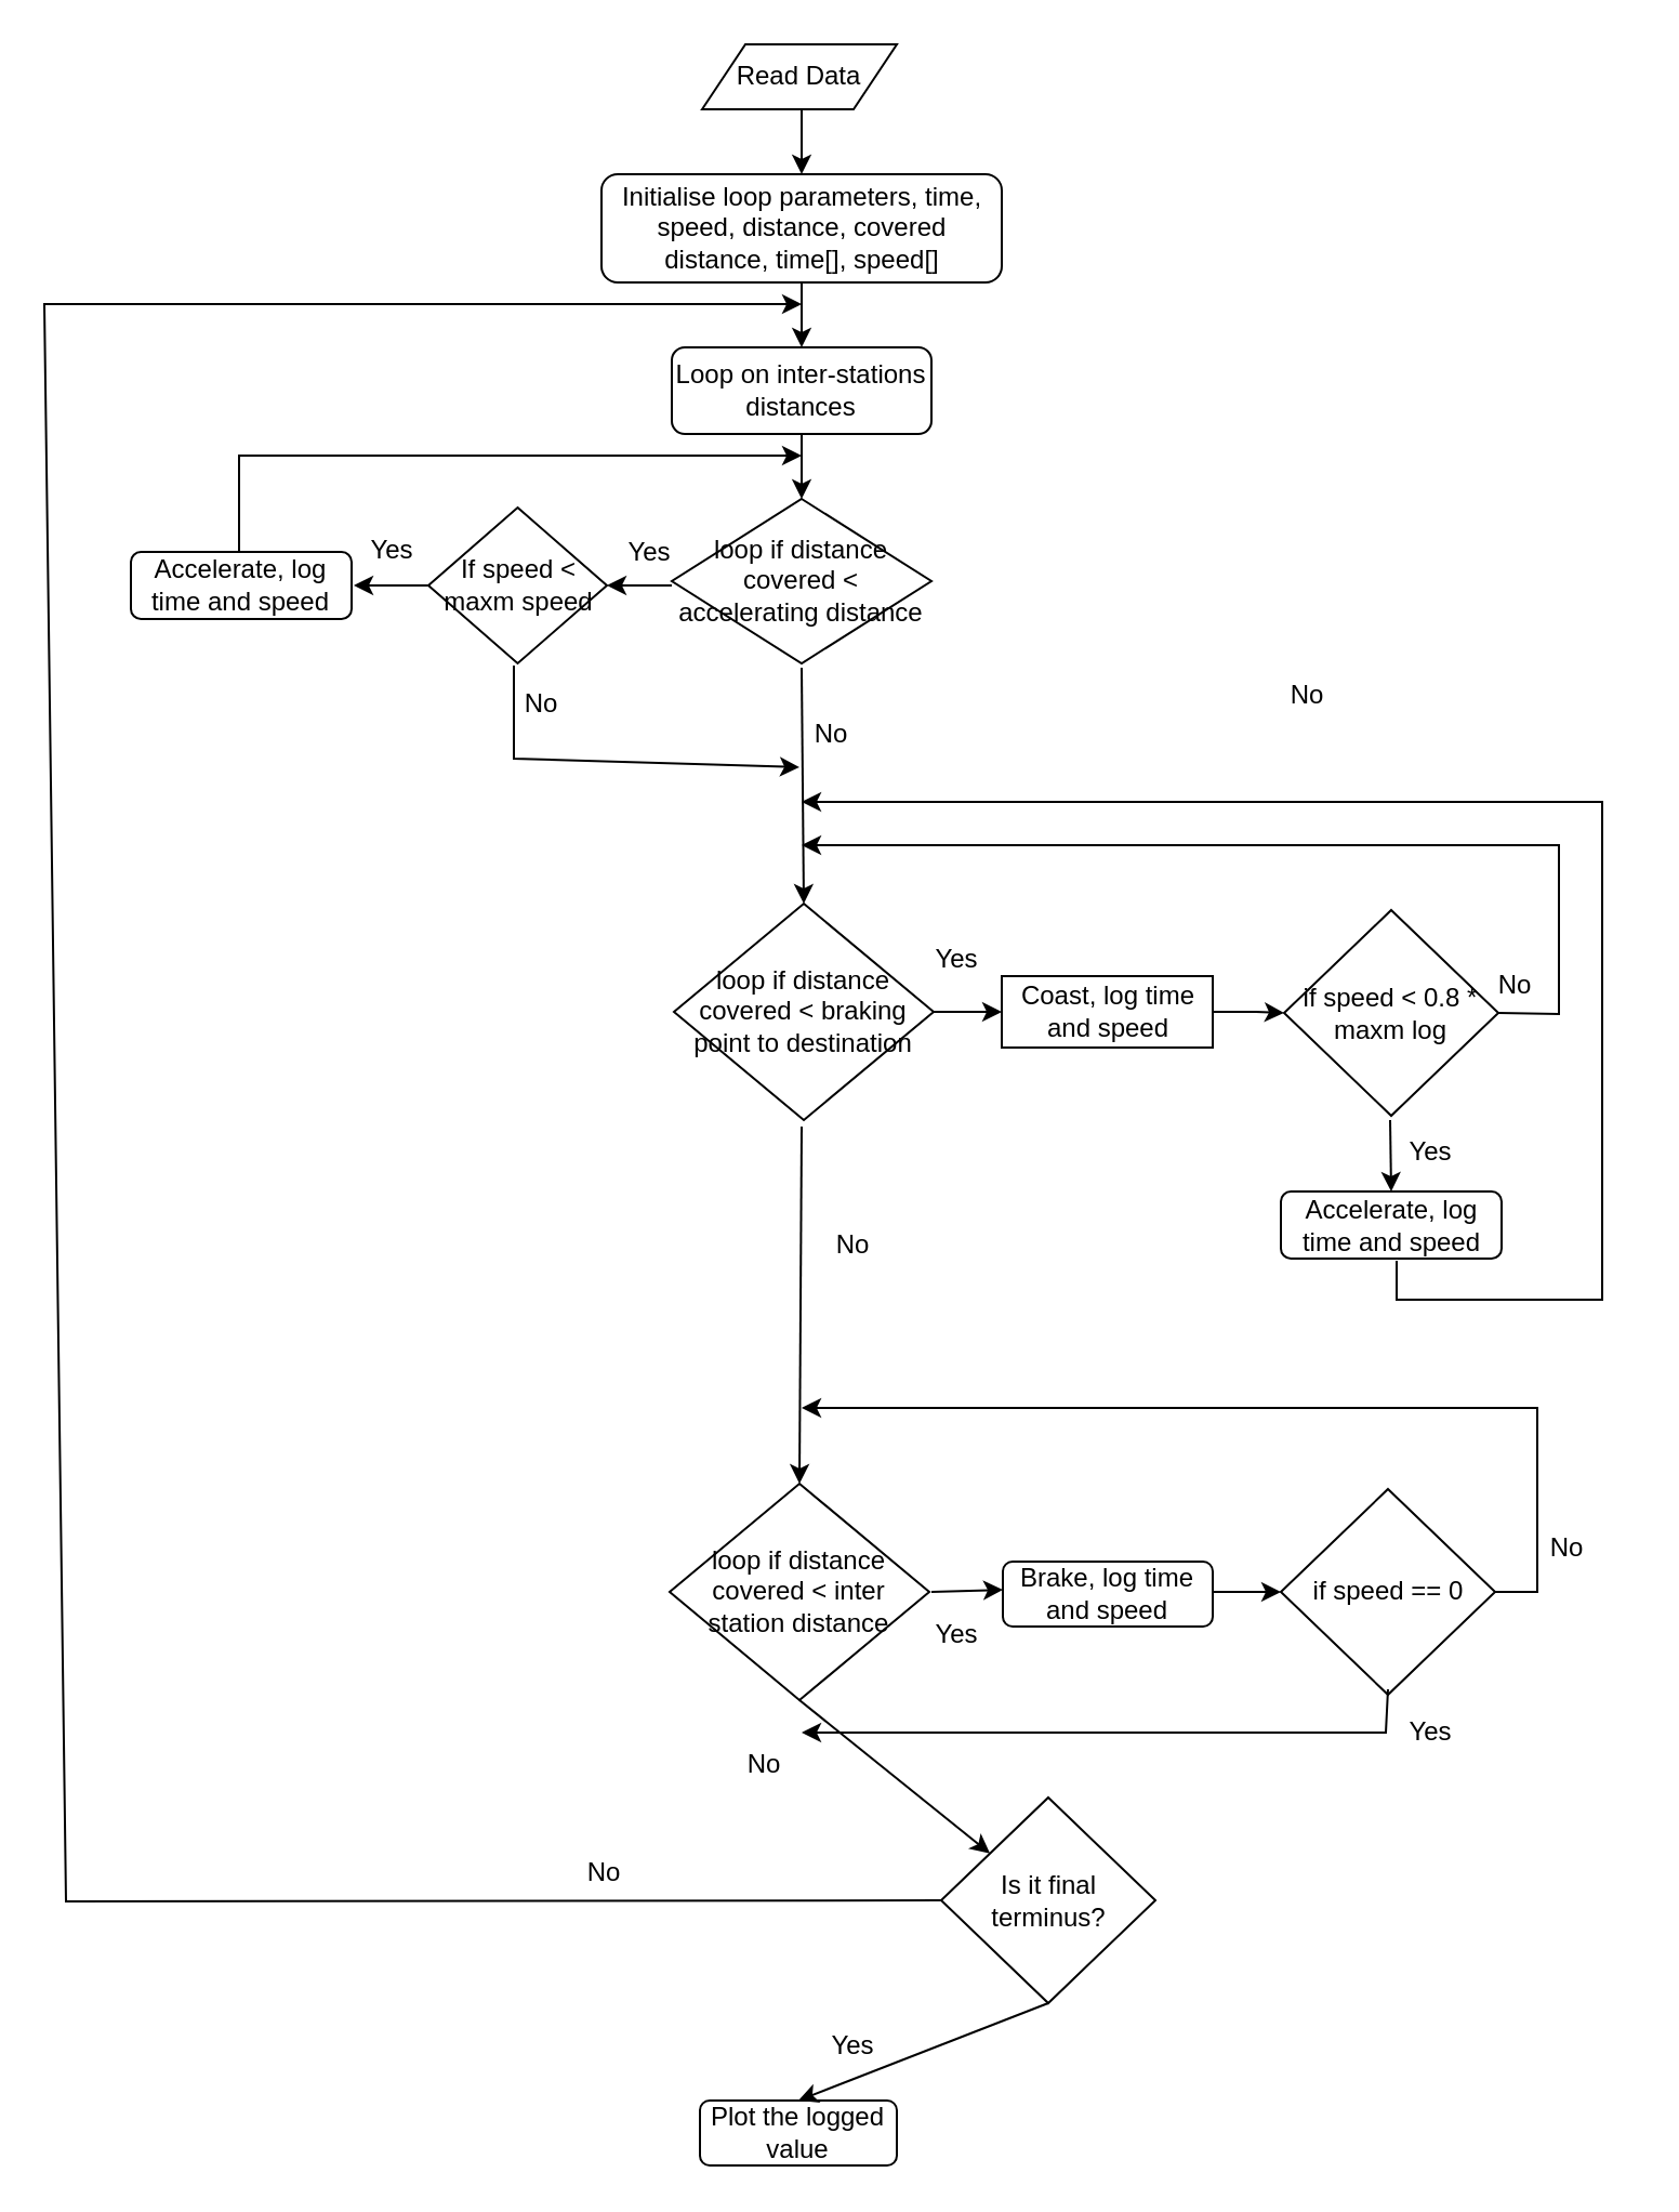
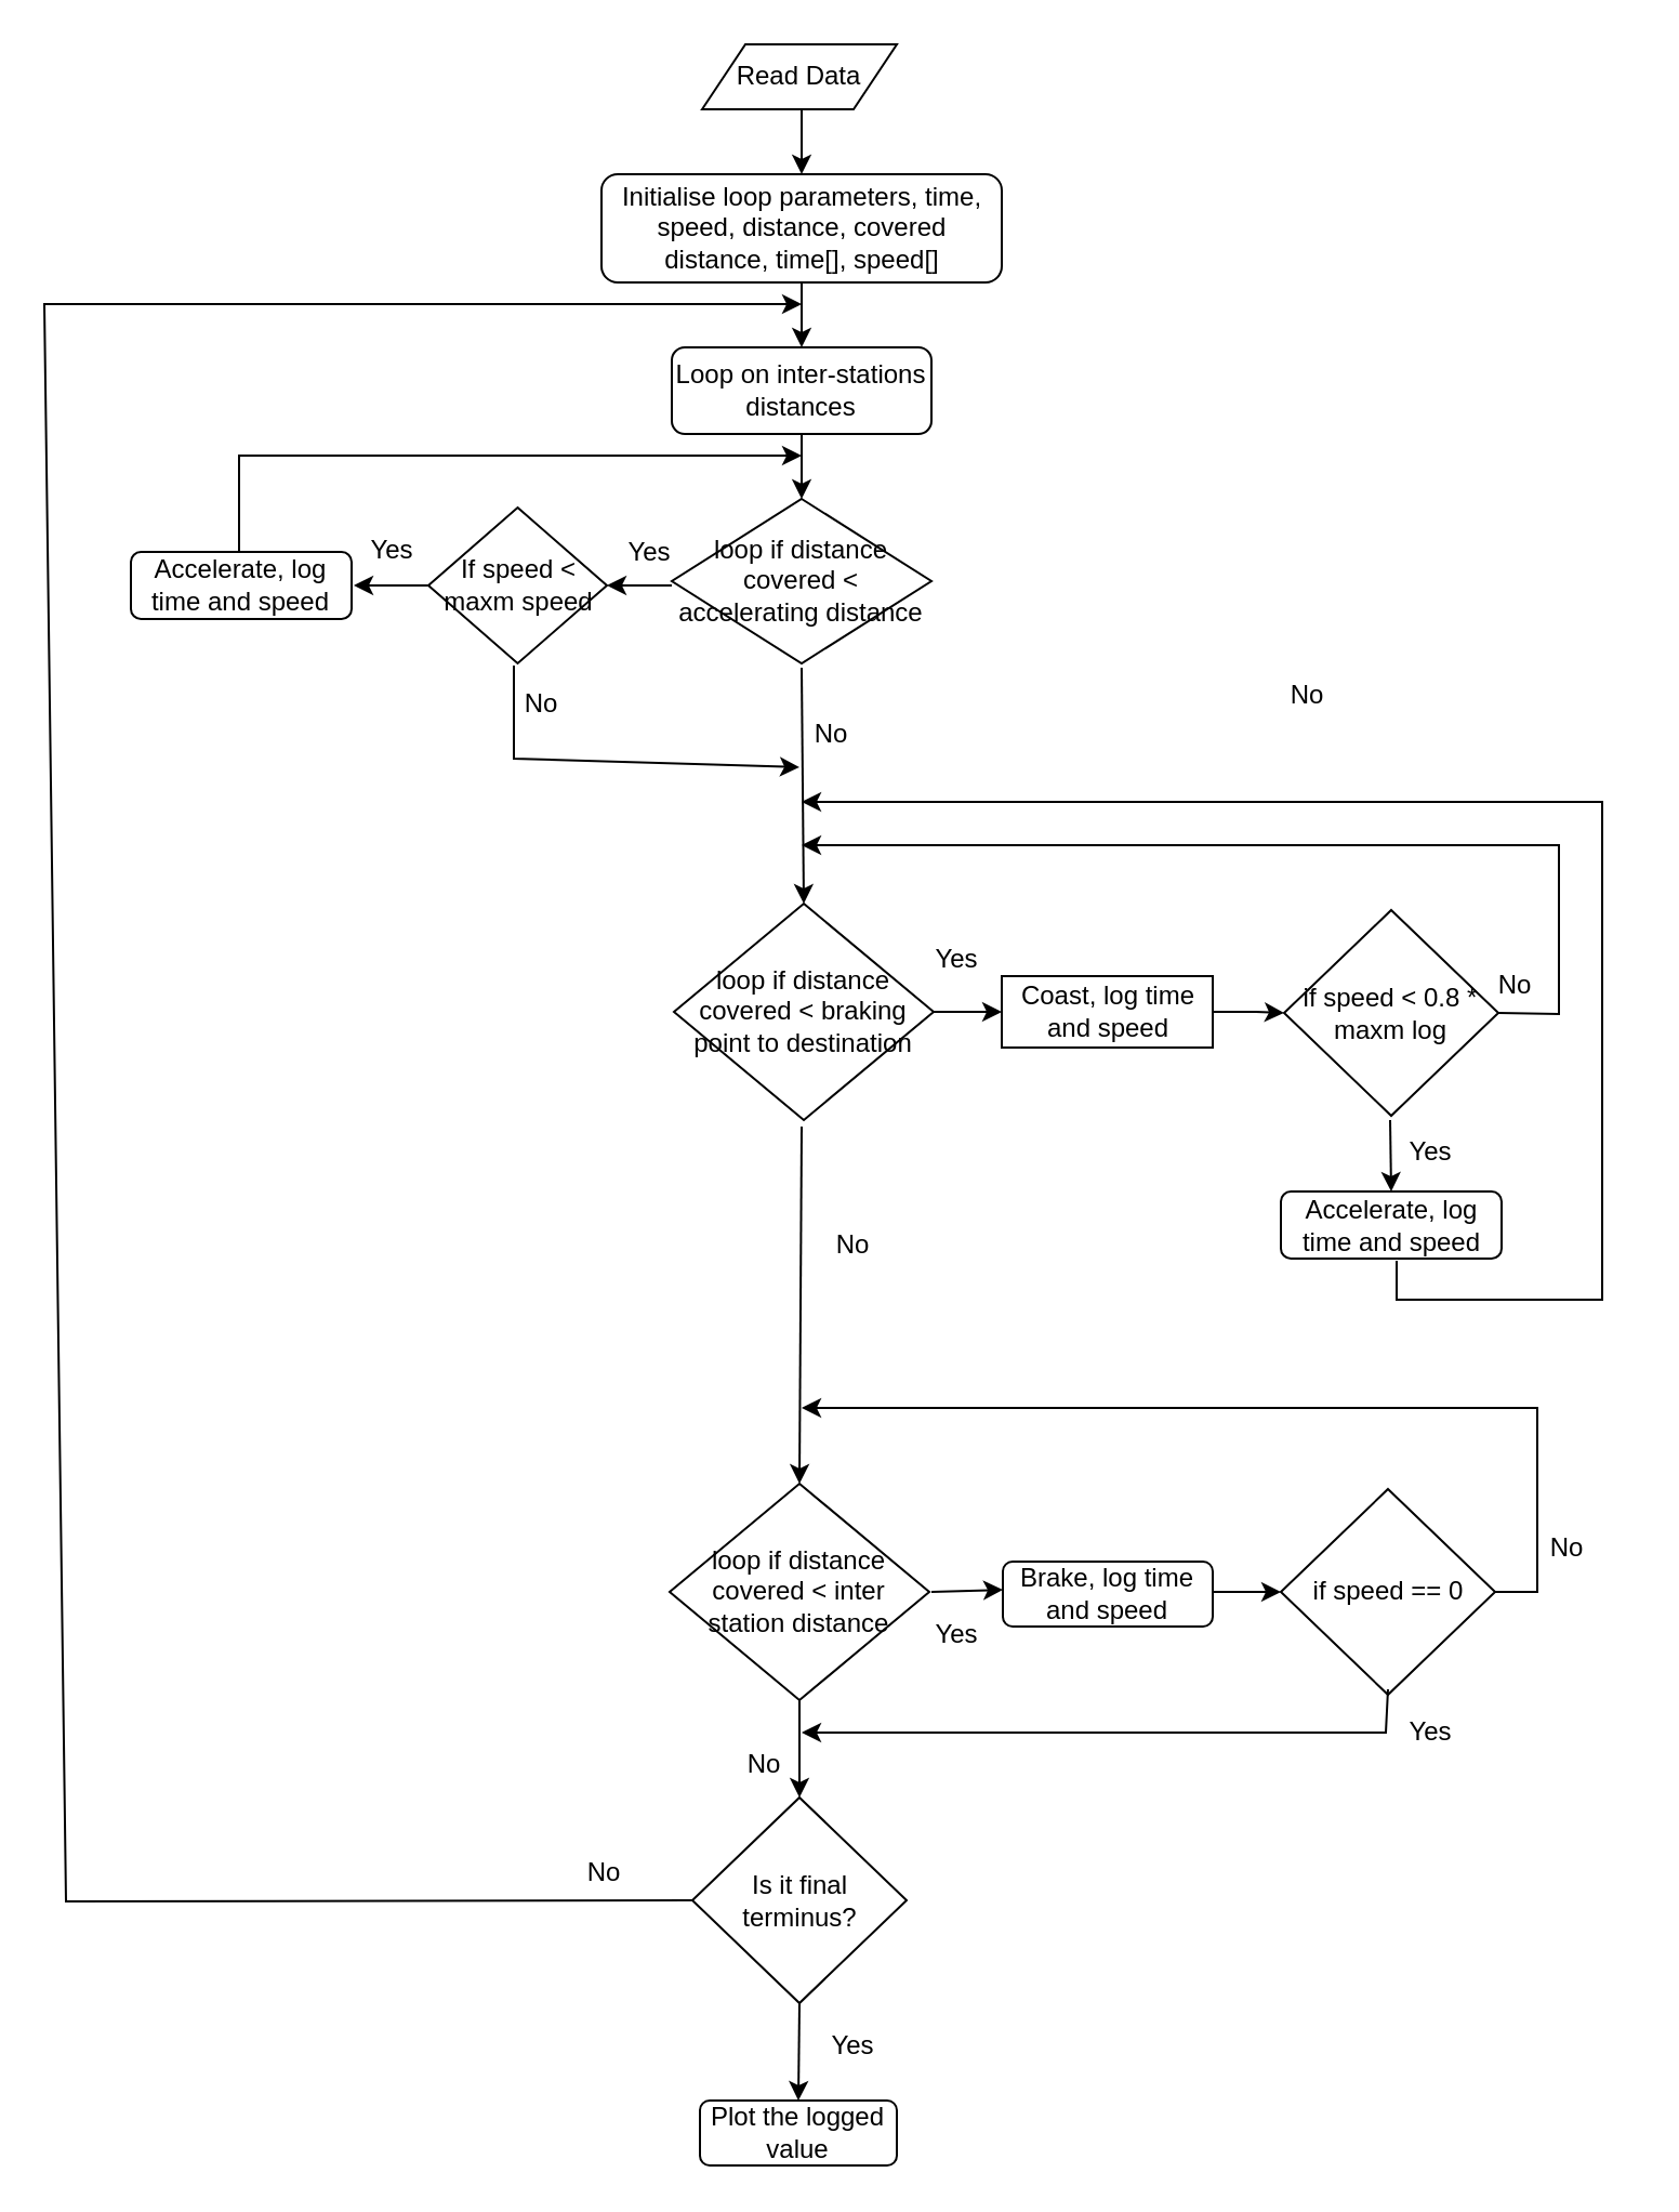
  <mxCell id="0" />
  <mxCell id="1" parent="0" />
  <mxCell id="2" value="" style="endArrow=classic;html=1;rounded=0;exitX=0.5;exitY=1;exitDx=0;exitDy=0;" parent="1" edge="1"><mxGeometry width="50" height="50" relative="1" as="geometry"><mxPoint x="370" y="50" as="sourcePoint" /><mxPoint x="370" y="80" as="targetPoint" /></mxGeometry></mxCell>
  <mxCell id="3" style="edgeStyle=orthogonalEdgeStyle;rounded=0;orthogonalLoop=1;jettySize=auto;html=1;" parent="1" source="4" edge="1"><mxGeometry relative="1" as="geometry"><mxPoint x="370" y="160" as="targetPoint" /></mxGeometry></mxCell>
  <mxCell id="4" value="Initialise loop parameters, time, speed, distance, covered distance, time[], speed[]" style="rounded=1;whiteSpace=wrap;html=1;" parent="1" vertex="1"><mxGeometry x="277.5" y="80" width="185" height="50" as="geometry" /></mxCell>
  <mxCell id="5" style="edgeStyle=orthogonalEdgeStyle;rounded=0;orthogonalLoop=1;jettySize=auto;html=1;exitX=0.5;exitY=1;exitDx=0;exitDy=0;" parent="1" source="6" edge="1"><mxGeometry relative="1" as="geometry"><mxPoint x="370" y="230" as="targetPoint" /></mxGeometry></mxCell>
  <mxCell id="6" value="Loop on inter-stations distances" style="rounded=1;whiteSpace=wrap;html=1;" parent="1" vertex="1"><mxGeometry x="310" y="160" width="120" height="40" as="geometry" /></mxCell>
  <mxCell id="7" value="loop if&amp;nbsp;&lt;span style=&quot;background-color: initial;&quot;&gt;distance covered &amp;lt; accelerating distance&lt;/span&gt;" style="rhombus;whiteSpace=wrap;html=1;" parent="1" vertex="1"><mxGeometry x="310" y="230" width="120" height="76" as="geometry" /></mxCell>
  <mxCell id="8" value="No" style="text;html=1;align=center;verticalAlign=middle;whiteSpace=wrap;rounded=0;" parent="1" vertex="1"><mxGeometry x="354" y="324" width="60" height="30" as="geometry" /></mxCell>
  <mxCell id="9" value="Read Data" style="shape=parallelogram;perimeter=parallelogramPerimeter;whiteSpace=wrap;html=1;fixedSize=1;" parent="1" vertex="1"><mxGeometry x="324" y="20" width="90" height="30" as="geometry" /></mxCell>
  <mxCell id="10" value="Yes" style="text;html=1;align=center;verticalAlign=middle;whiteSpace=wrap;rounded=0;" parent="1" vertex="1"><mxGeometry x="270" y="240" width="60" height="30" as="geometry" /></mxCell>
  <mxCell id="11" value="If speed &amp;lt; maxm speed" style="rhombus;whiteSpace=wrap;html=1;" parent="1" vertex="1"><mxGeometry x="197.5" y="234" width="82.5" height="72" as="geometry" /></mxCell>
  <mxCell id="12" value="Accelerate, log time and speed" style="rounded=1;whiteSpace=wrap;html=1;" parent="1" vertex="1"><mxGeometry x="60" y="254.5" width="102" height="31" as="geometry" /></mxCell>
  <mxCell id="13" value="No" style="text;html=1;align=center;verticalAlign=middle;whiteSpace=wrap;rounded=0;" parent="1" vertex="1"><mxGeometry x="574" y="306" width="60" height="30" as="geometry" /></mxCell>
  <mxCell id="14" value="" style="edgeStyle=orthogonalEdgeStyle;rounded=0;orthogonalLoop=1;jettySize=auto;html=1;" parent="1" source="15" target="17" edge="1"><mxGeometry relative="1" as="geometry" /></mxCell>
  <mxCell id="15" value="loop if&amp;nbsp;&lt;span style=&quot;background-color: initial;&quot;&gt;distance covered &amp;lt; braking point to destination&lt;/span&gt;" style="rhombus;whiteSpace=wrap;html=1;" parent="1" vertex="1"><mxGeometry x="311" y="417" width="120" height="100" as="geometry" /></mxCell>
  <mxCell id="16" value="" style="edgeStyle=orthogonalEdgeStyle;rounded=0;orthogonalLoop=1;jettySize=auto;html=1;" parent="1" source="17" target="19" edge="1"><mxGeometry relative="1" as="geometry" /></mxCell>
  <mxCell id="17" value="Coast, log time and speed" style="whiteSpace=wrap;html=1;" parent="1" vertex="1"><mxGeometry x="462.5" y="450.5" width="97.5" height="33" as="geometry" /></mxCell>
  <mxCell id="18" value="Yes" style="text;html=1;align=center;verticalAlign=middle;whiteSpace=wrap;rounded=0;" parent="1" vertex="1"><mxGeometry x="412" y="428" width="60" height="30" as="geometry" /></mxCell>
  <mxCell id="19" value="if speed &amp;lt; 0.8 * maxm log" style="rhombus;whiteSpace=wrap;html=1;" parent="1" vertex="1"><mxGeometry x="593" y="420" width="99" height="95" as="geometry" /></mxCell>
  <mxCell id="20" value="No" style="text;html=1;align=center;verticalAlign=middle;whiteSpace=wrap;rounded=0;" parent="1" vertex="1"><mxGeometry x="220" y="310" width="60" height="30" as="geometry" /></mxCell>
  <mxCell id="21" value="" style="endArrow=classic;html=1;rounded=0;exitX=1;exitY=0.5;exitDx=0;exitDy=0;" parent="1" source="19" edge="1"><mxGeometry width="50" height="50" relative="1" as="geometry"><mxPoint x="700" y="470" as="sourcePoint" /><mxPoint x="370" y="390" as="targetPoint" /><Array as="points"><mxPoint x="720" y="468" /><mxPoint x="720" y="390" /><mxPoint x="610" y="390" /><mxPoint x="510" y="390" /></Array></mxGeometry></mxCell>
  <mxCell id="22" value="" style="endArrow=classic;html=1;rounded=0;entryX=0.5;entryY=0;entryDx=0;entryDy=0;" parent="1" target="15" edge="1"><mxGeometry width="50" height="50" relative="1" as="geometry"><mxPoint x="370" y="308" as="sourcePoint" /><mxPoint x="420" y="258" as="targetPoint" /></mxGeometry></mxCell>
  <mxCell id="23" value="No" style="text;html=1;align=center;verticalAlign=middle;whiteSpace=wrap;rounded=0;" parent="1" vertex="1"><mxGeometry x="670" y="440" width="60" height="30" as="geometry" /></mxCell>
  <mxCell id="24" value="Accelerate, log time and speed" style="rounded=1;whiteSpace=wrap;html=1;" parent="1" vertex="1"><mxGeometry x="591.5" y="550" width="102" height="31" as="geometry" /></mxCell>
  <mxCell id="25" value="" style="endArrow=classic;html=1;rounded=0;entryX=0.5;entryY=0;entryDx=0;entryDy=0;" parent="1" target="24" edge="1"><mxGeometry width="50" height="50" relative="1" as="geometry"><mxPoint x="642" y="517" as="sourcePoint" /><mxPoint x="640" y="540" as="targetPoint" /></mxGeometry></mxCell>
  <mxCell id="26" value="" style="endArrow=classic;html=1;rounded=0;entryX=1;entryY=0.5;entryDx=0;entryDy=0;" parent="1" target="11" edge="1"><mxGeometry width="50" height="50" relative="1" as="geometry"><mxPoint x="310" y="270" as="sourcePoint" /><mxPoint x="360" y="220" as="targetPoint" /></mxGeometry></mxCell>
  <mxCell id="27" value="" style="endArrow=classic;html=1;rounded=0;" parent="1" edge="1"><mxGeometry width="50" height="50" relative="1" as="geometry"><mxPoint x="110" y="255" as="sourcePoint" /><mxPoint x="370" y="210" as="targetPoint" /><Array as="points"><mxPoint x="110" y="210" /></Array></mxGeometry></mxCell>
  <mxCell id="28" value="Yes" style="text;html=1;align=center;verticalAlign=middle;whiteSpace=wrap;rounded=0;" parent="1" vertex="1"><mxGeometry x="151" y="239" width="60" height="30" as="geometry" /></mxCell>
  <mxCell id="29" value="" style="endArrow=classic;html=1;rounded=0;entryX=1;entryY=0.5;entryDx=0;entryDy=0;exitX=0;exitY=0.5;exitDx=0;exitDy=0;" parent="1" source="11" edge="1"><mxGeometry width="50" height="50" relative="1" as="geometry"><mxPoint x="193" y="270" as="sourcePoint" /><mxPoint x="163" y="270" as="targetPoint" /></mxGeometry></mxCell>
  <mxCell id="30" value="" style="endArrow=classic;html=1;rounded=0;entryX=0.25;entryY=1;entryDx=0;entryDy=0;" parent="1" target="8" edge="1"><mxGeometry width="50" height="50" relative="1" as="geometry"><mxPoint x="237" y="307" as="sourcePoint" /><mxPoint x="287" y="257" as="targetPoint" /><Array as="points"><mxPoint x="237" y="350" /></Array></mxGeometry></mxCell>
  <mxCell id="31" value="" style="endArrow=classic;html=1;rounded=0;" parent="1" edge="1"><mxGeometry width="50" height="50" relative="1" as="geometry"><mxPoint x="645" y="582" as="sourcePoint" /><mxPoint x="370" y="370" as="targetPoint" /><Array as="points"><mxPoint x="645" y="600" /><mxPoint x="740" y="600" /><mxPoint x="740" y="480" /><mxPoint x="740" y="370" /></Array></mxGeometry></mxCell>
  <mxCell id="32" value="loop if&amp;nbsp;&lt;span style=&quot;background-color: initial;&quot;&gt;distance covered &amp;lt; inter station distance&lt;/span&gt;" style="rhombus;whiteSpace=wrap;html=1;" parent="1" vertex="1"><mxGeometry x="309" y="685" width="120" height="100" as="geometry" /></mxCell>
  <mxCell id="33" value="" style="endArrow=classic;html=1;rounded=0;entryX=0.5;entryY=0;entryDx=0;entryDy=0;" parent="1" target="32" edge="1"><mxGeometry width="50" height="50" relative="1" as="geometry"><mxPoint x="370" y="520" as="sourcePoint" /><mxPoint x="420" y="470" as="targetPoint" /></mxGeometry></mxCell>
  <mxCell id="34" value="Brake, log time and speed" style="rounded=1;whiteSpace=wrap;html=1;" parent="1" vertex="1"><mxGeometry x="463" y="721" width="97" height="30" as="geometry" /></mxCell>
  <mxCell id="35" value="" style="endArrow=classic;html=1;rounded=0;entryX=0;entryY=0.5;entryDx=0;entryDy=0;" parent="1" edge="1"><mxGeometry width="50" height="50" relative="1" as="geometry"><mxPoint x="430" y="735" as="sourcePoint" /><mxPoint x="463" y="734" as="targetPoint" /></mxGeometry></mxCell>
  <mxCell id="36" value="if speed == 0" style="rhombus;whiteSpace=wrap;html=1;" parent="1" vertex="1"><mxGeometry x="591.5" y="687.5" width="99" height="95" as="geometry" /></mxCell>
  <mxCell id="37" value="" style="endArrow=classic;html=1;rounded=0;" parent="1" target="36" edge="1"><mxGeometry width="50" height="50" relative="1" as="geometry"><mxPoint x="560" y="735" as="sourcePoint" /><mxPoint x="591.5" y="740" as="targetPoint" /></mxGeometry></mxCell>
  <mxCell id="38" value="" style="endArrow=classic;html=1;rounded=0;exitX=1;exitY=0.5;exitDx=0;exitDy=0;" parent="1" source="36" edge="1"><mxGeometry width="50" height="50" relative="1" as="geometry"><mxPoint x="640" y="800" as="sourcePoint" /><mxPoint x="370" y="650" as="targetPoint" /><Array as="points"><mxPoint x="710" y="735" /><mxPoint x="710" y="680" /><mxPoint x="710" y="650" /><mxPoint x="570" y="650" /></Array></mxGeometry></mxCell>
  <mxCell id="39" value="No" style="text;html=1;align=center;verticalAlign=middle;whiteSpace=wrap;rounded=0;" parent="1" vertex="1"><mxGeometry x="693.5" y="700" width="60" height="30" as="geometry" /></mxCell>
  <mxCell id="40" value="Plot the logged value" style="rounded=1;whiteSpace=wrap;html=1;" parent="1" vertex="1"><mxGeometry x="323" y="970" width="91" height="30" as="geometry" /></mxCell>
- <mxCell id="41" value="Is it final terminus?" style="rhombus;whiteSpace=wrap;html=1;" parent="1" vertex="1"><mxGeometry x="434.5" y="830" width="99" height="95" as="geometry" /></mxCell>
+ <mxCell id="41" value="Is it final terminus?" style="rhombus;whiteSpace=wrap;html=1;" parent="1" vertex="1"><mxGeometry x="319.5" y="830" width="99" height="95" as="geometry" /></mxCell>
  <mxCell id="42" value="Yes" style="text;html=1;align=center;verticalAlign=middle;whiteSpace=wrap;rounded=0;" parent="1" vertex="1"><mxGeometry x="630.5" y="517" width="60" height="30" as="geometry" /></mxCell>
  <mxCell id="43" value="" style="endArrow=classic;html=1;rounded=0;exitX=0.5;exitY=1;exitDx=0;exitDy=0;" parent="1" source="32" target="41" edge="1"><mxGeometry width="50" height="50" relative="1" as="geometry"><mxPoint x="370" y="790" as="sourcePoint" /><mxPoint x="420" y="740" as="targetPoint" /></mxGeometry></mxCell>
  <mxCell id="44" value="Yes" style="text;html=1;align=center;verticalAlign=middle;whiteSpace=wrap;rounded=0;" parent="1" vertex="1"><mxGeometry x="412" y="740" width="60" height="30" as="geometry" /></mxCell>
  <mxCell id="45" value="No" style="text;html=1;align=center;verticalAlign=middle;whiteSpace=wrap;rounded=0;" parent="1" vertex="1"><mxGeometry x="364" y="560" width="60" height="30" as="geometry" /></mxCell>
  <mxCell id="46" value="No" style="text;html=1;align=center;verticalAlign=middle;whiteSpace=wrap;rounded=0;" parent="1" vertex="1"><mxGeometry x="323" y="800" width="60" height="30" as="geometry" /></mxCell>
  <mxCell id="47" value="" style="endArrow=classic;html=1;rounded=0;exitX=0;exitY=0.5;exitDx=0;exitDy=0;" parent="1" source="41" edge="1"><mxGeometry width="50" height="50" relative="1" as="geometry"><mxPoint x="319.5" y="880" as="sourcePoint" /><mxPoint x="370" y="140" as="targetPoint" /><Array as="points"><mxPoint x="30" y="878" /><mxPoint x="20" y="140" /></Array></mxGeometry></mxCell>
  <mxCell id="48" value="" style="endArrow=classic;html=1;rounded=0;entryX=0.5;entryY=0;entryDx=0;entryDy=0;exitX=0.5;exitY=1;exitDx=0;exitDy=0;" parent="1" source="41" target="40" edge="1"><mxGeometry width="50" height="50" relative="1" as="geometry"><mxPoint x="370" y="930" as="sourcePoint" /><mxPoint x="420" y="880" as="targetPoint" /></mxGeometry></mxCell>
  <mxCell id="49" value="No" style="text;html=1;align=center;verticalAlign=middle;whiteSpace=wrap;rounded=0;" parent="1" vertex="1"><mxGeometry x="249" y="850" width="60" height="30" as="geometry" /></mxCell>
  <mxCell id="50" value="Yes" style="text;html=1;align=center;verticalAlign=middle;whiteSpace=wrap;rounded=0;" parent="1" vertex="1"><mxGeometry x="364" y="930" width="60" height="30" as="geometry" /></mxCell>
  <mxCell id="51" value="" style="endArrow=classic;html=1;rounded=0;" parent="1" edge="1"><mxGeometry width="50" height="50" relative="1" as="geometry"><mxPoint x="641" y="780" as="sourcePoint" /><mxPoint x="370" y="800" as="targetPoint" /><Array as="points"><mxPoint x="640" y="800" /></Array></mxGeometry></mxCell>
  <mxCell id="52" value="Yes" style="text;html=1;align=center;verticalAlign=middle;whiteSpace=wrap;rounded=0;" parent="1" vertex="1"><mxGeometry x="630.5" y="785" width="60" height="30" as="geometry" /></mxCell>
